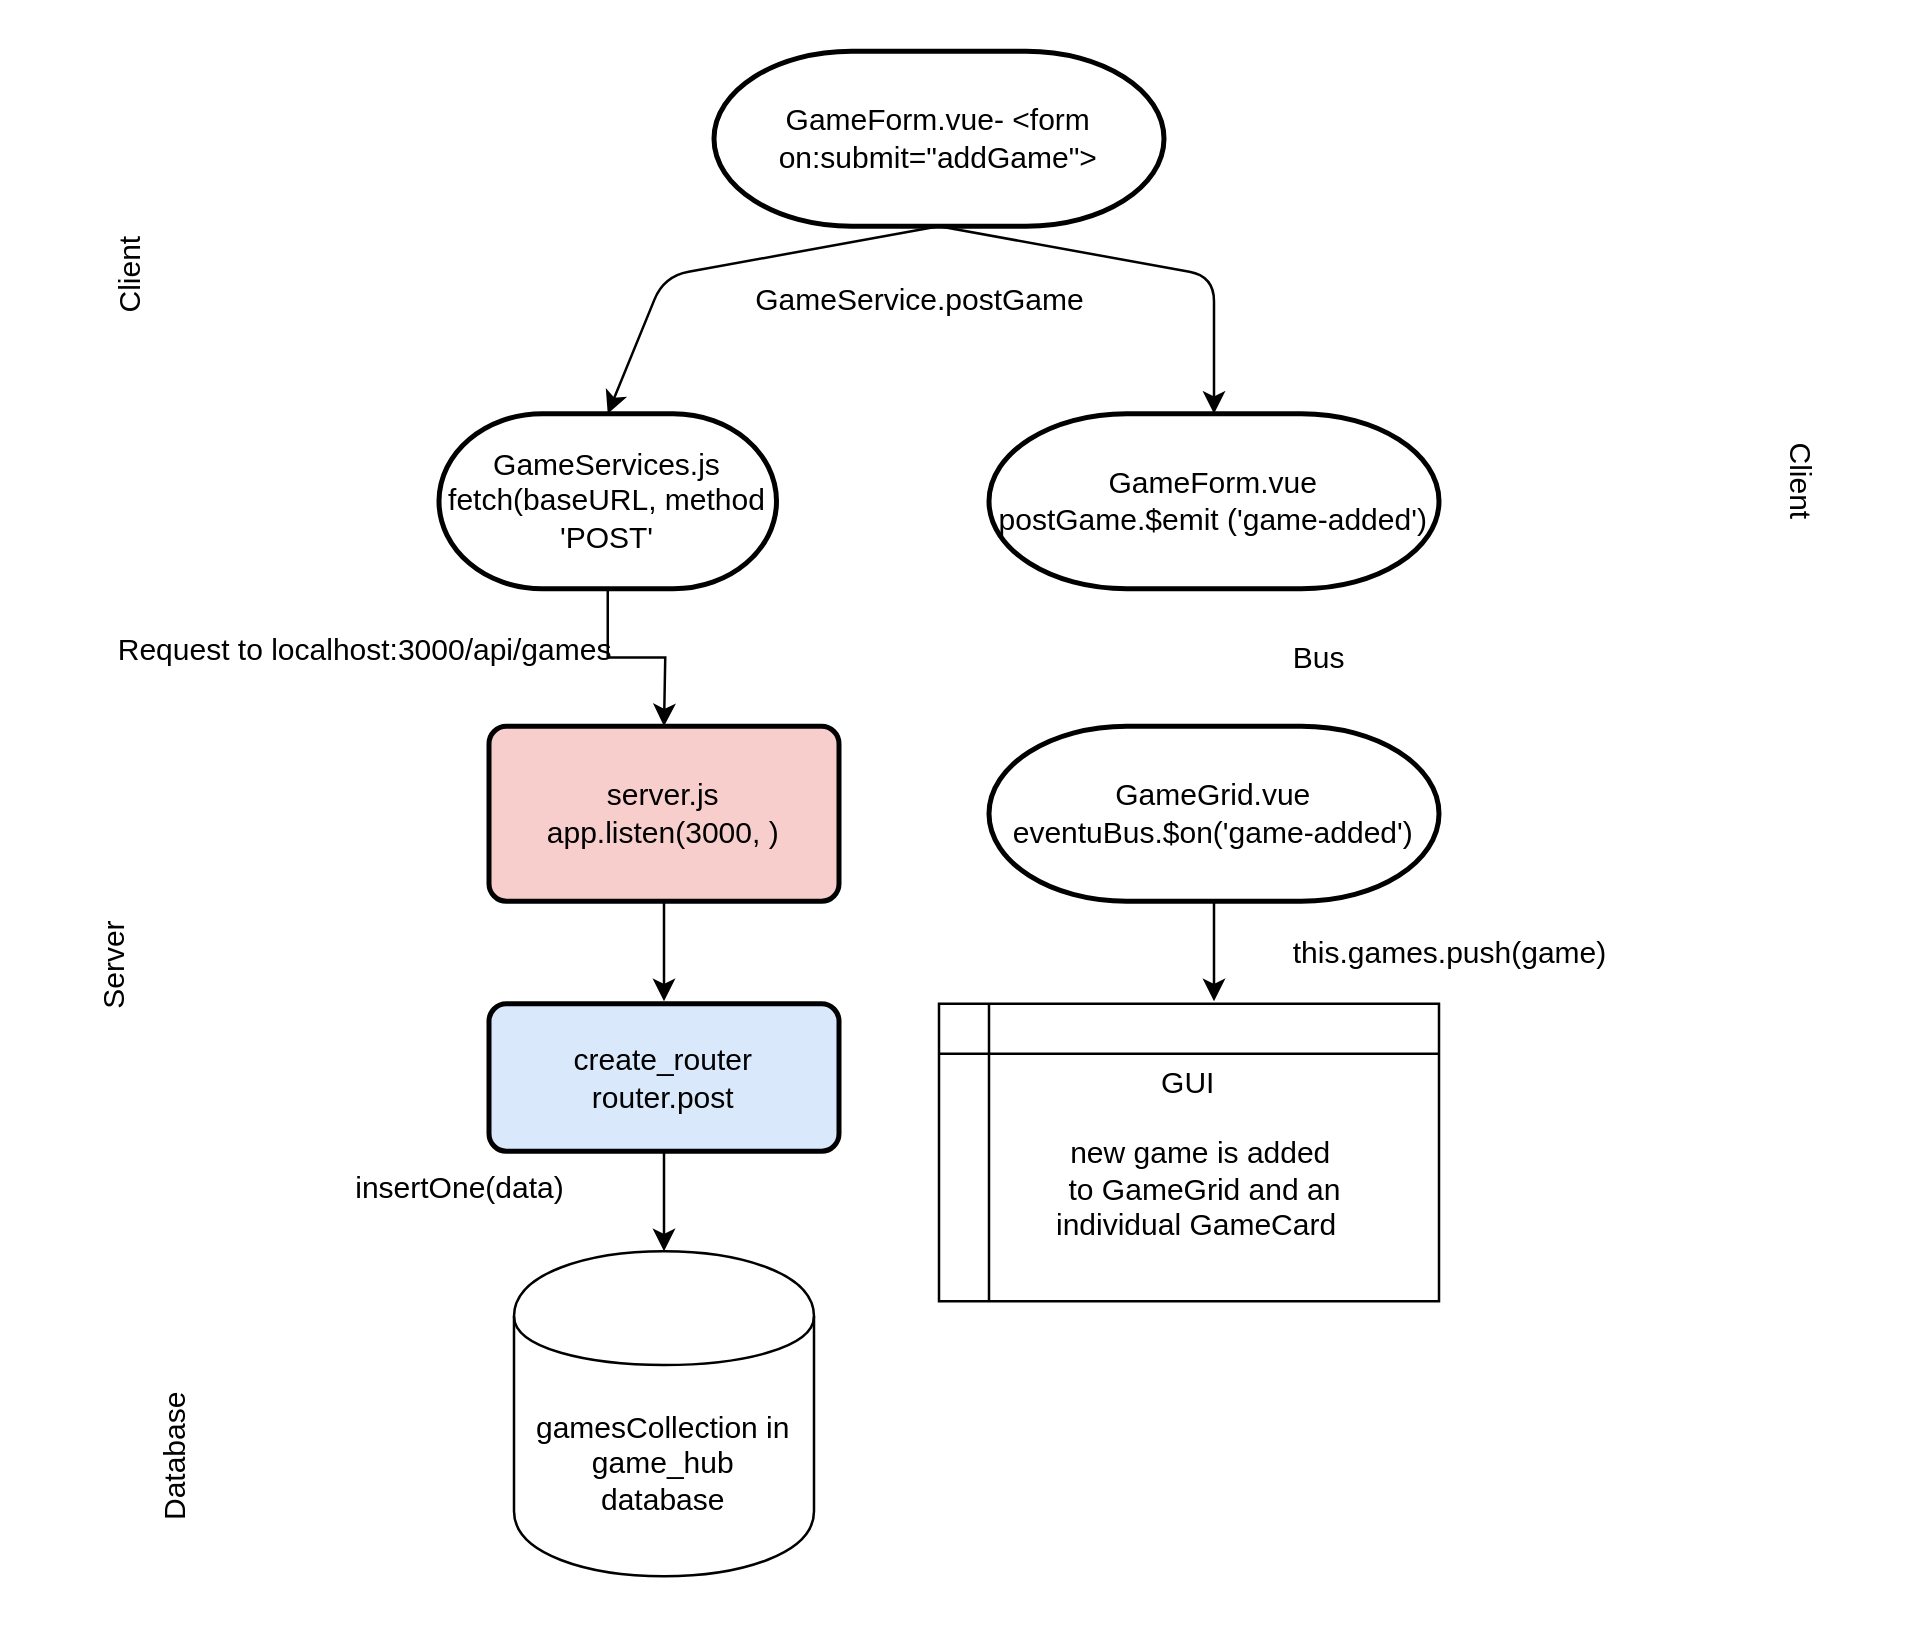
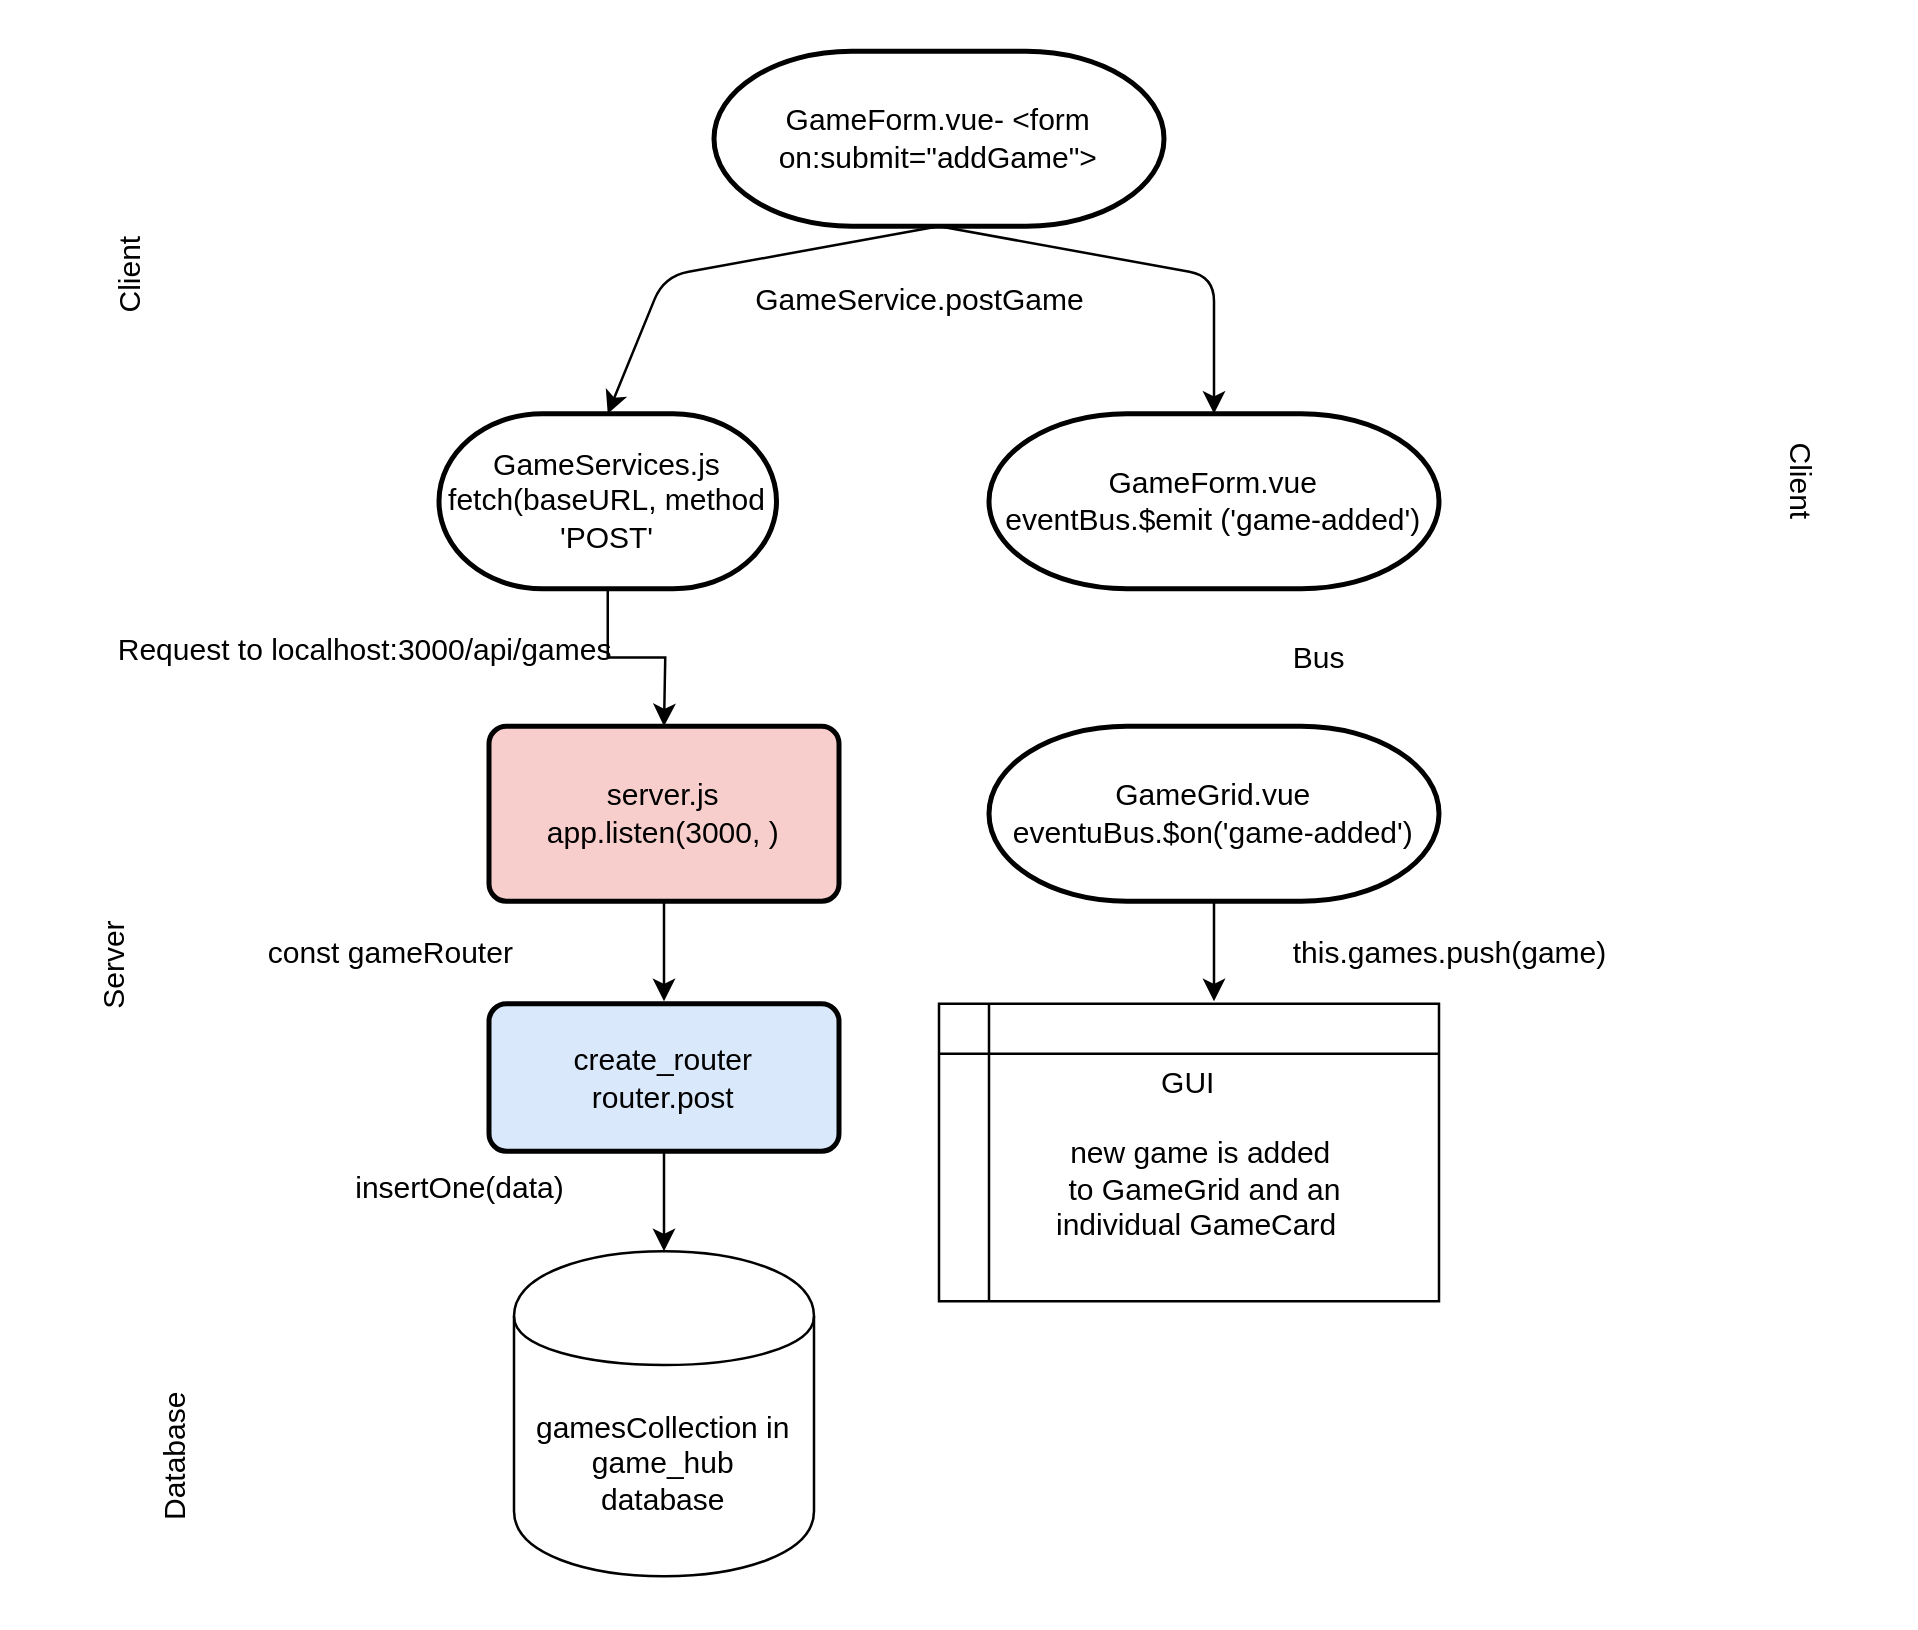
  <mxCell id="0" />
  <mxCell id="1" parent="0" />
  <mxCell id="2" value="GameForm.vue- &amp;lt;form on:submit=&quot;addGame&quot;&amp;gt;" style="strokeWidth=2;html=1;shape=mxgraph.flowchart.terminator;whiteSpace=wrap;" parent="1" vertex="1"><mxGeometry x="285" y="20" width="180" height="70" as="geometry" /></mxCell>
  <mxCell id="3" value="" style="endArrow=classic;html=1;exitX=0.5;exitY=1;exitDx=0;exitDy=0;exitPerimeter=0;entryX=0.5;entryY=0;entryDx=0;entryDy=0;entryPerimeter=0;" parent="1" source="2" target="5" edge="1"><mxGeometry width="50" height="50" relative="1" as="geometry"><mxPoint x="345" y="140" as="sourcePoint" /><mxPoint x="265" y="160" as="targetPoint" /><Array as="points"><mxPoint x="265" y="110" /></Array></mxGeometry></mxCell>
  <mxCell id="4" style="edgeStyle=orthogonalEdgeStyle;rounded=0;orthogonalLoop=1;jettySize=auto;html=1;exitX=0.5;exitY=1;exitDx=0;exitDy=0;exitPerimeter=0;" parent="1" source="5" edge="1"><mxGeometry relative="1" as="geometry"><mxPoint x="265" y="290" as="targetPoint" /></mxGeometry></mxCell>
  <mxCell id="5" value="GameServices.js&lt;br&gt;fetch(baseURL, method 'POST'&lt;br&gt;" style="strokeWidth=2;html=1;shape=mxgraph.flowchart.terminator;whiteSpace=wrap;" parent="1" vertex="1"><mxGeometry x="175" y="165" width="135" height="70" as="geometry" /></mxCell>
- <mxCell id="6" value="GameForm.vue&lt;br&gt;postGame.$emit ('game-added')" style="strokeWidth=2;html=1;shape=mxgraph.flowchart.terminator;whiteSpace=wrap;" parent="1" vertex="1"><mxGeometry x="395" y="165" width="180" height="70" as="geometry" /></mxCell>
+ <mxCell id="6" value="GameForm.vue&lt;br&gt;eventBus.$emit ('game-added')" style="strokeWidth=2;html=1;shape=mxgraph.flowchart.terminator;whiteSpace=wrap;" parent="1" vertex="1"><mxGeometry x="395" y="165" width="180" height="70" as="geometry" /></mxCell>
  <mxCell id="7" value="" style="endArrow=classic;html=1;exitX=0.5;exitY=1;exitDx=0;exitDy=0;exitPerimeter=0;entryX=0.5;entryY=0;entryDx=0;entryDy=0;entryPerimeter=0;" parent="1" source="2" target="6" edge="1"><mxGeometry width="50" height="50" relative="1" as="geometry"><mxPoint x="425" y="140" as="sourcePoint" /><mxPoint x="475" y="90" as="targetPoint" /><Array as="points"><mxPoint x="485" y="110" /></Array></mxGeometry></mxCell>
  <mxCell id="8" value="GameService.postGame" style="text;html=1;resizable=0;points=[];autosize=1;align=left;verticalAlign=top;spacingTop=-4;" parent="1" vertex="1"><mxGeometry x="300" y="110" width="150" height="20" as="geometry" /></mxCell>
  <mxCell id="9" value="Request to localhost:3000/api/games" style="text;html=1;resizable=0;points=[];autosize=1;align=left;verticalAlign=top;spacingTop=-4;" parent="1" vertex="1"><mxGeometry x="45" y="250" width="210" height="20" as="geometry" /></mxCell>
  <mxCell id="10" style="edgeStyle=orthogonalEdgeStyle;rounded=0;orthogonalLoop=1;jettySize=auto;html=1;exitX=0.5;exitY=1;exitDx=0;exitDy=0;" parent="1" source="11" edge="1"><mxGeometry relative="1" as="geometry"><mxPoint x="265" y="400" as="targetPoint" /><Array as="points"><mxPoint x="265" y="360" /></Array></mxGeometry></mxCell>
  <mxCell id="11" value="server.js&lt;br&gt;app.listen(3000, )&lt;br&gt;" style="rounded=1;whiteSpace=wrap;html=1;absoluteArcSize=1;arcSize=14;strokeWidth=2;fillColor=#f8cecc;" parent="1" vertex="1"><mxGeometry x="195" y="290" width="140" height="70" as="geometry" /></mxCell>
+ <mxCell id="12" value="const gameRouter" style="text;html=1;resizable=0;points=[];autosize=1;align=left;verticalAlign=top;spacingTop=-4;" parent="1" vertex="1"><mxGeometry x="105" y="370.5" width="110" height="20" as="geometry" /></mxCell>
  <mxCell id="13" value="" style="edgeStyle=orthogonalEdgeStyle;rounded=0;orthogonalLoop=1;jettySize=auto;html=1;" parent="1" edge="1"><mxGeometry relative="1" as="geometry"><mxPoint x="265" y="410" as="sourcePoint" /><mxPoint x="265" y="410" as="targetPoint" /></mxGeometry></mxCell>
  <mxCell id="14" style="edgeStyle=orthogonalEdgeStyle;rounded=0;orthogonalLoop=1;jettySize=auto;html=1;" parent="1" source="15" edge="1"><mxGeometry relative="1" as="geometry"><mxPoint x="265" y="500" as="targetPoint" /></mxGeometry></mxCell>
  <mxCell id="15" value="create_router&lt;br&gt;router.post&lt;br&gt;" style="rounded=1;whiteSpace=wrap;html=1;absoluteArcSize=1;arcSize=14;strokeWidth=2;fillColor=#dae8fc;" parent="1" vertex="1"><mxGeometry x="195" y="401" width="140" height="59" as="geometry" /></mxCell>
  <mxCell id="16" value="insertOne(data)" style="text;html=1;resizable=0;points=[];autosize=1;align=left;verticalAlign=top;spacingTop=-4;" parent="1" vertex="1"><mxGeometry x="140" y="465" width="100" height="20" as="geometry" /></mxCell>
  <mxCell id="17" value="gamesCollection in game_hub&lt;br&gt;database&lt;br&gt;" style="shape=cylinder;whiteSpace=wrap;html=1;boundedLbl=1;backgroundOutline=1;" parent="1" vertex="1"><mxGeometry x="205" y="500" width="120" height="130" as="geometry" /></mxCell>
  <mxCell id="18" style="edgeStyle=orthogonalEdgeStyle;rounded=0;orthogonalLoop=1;jettySize=auto;html=1;exitX=0.5;exitY=1;exitDx=0;exitDy=0;exitPerimeter=0;" parent="1" source="19" edge="1"><mxGeometry relative="1" as="geometry"><mxPoint x="485" y="400" as="targetPoint" /></mxGeometry></mxCell>
  <mxCell id="19" value="GameGrid.vue&lt;br&gt;eventuBus.$on('game-added')&lt;br&gt;" style="strokeWidth=2;html=1;shape=mxgraph.flowchart.terminator;whiteSpace=wrap;" parent="1" vertex="1"><mxGeometry x="395" y="290" width="180" height="70" as="geometry" /></mxCell>
  <mxCell id="20" value="Bus" style="text;html=1;resizable=0;points=[];autosize=1;align=left;verticalAlign=top;spacingTop=-4;" parent="1" vertex="1"><mxGeometry x="515" y="252.5" width="40" height="20" as="geometry" /></mxCell>
  <mxCell id="21" value="this.games.push(game)" style="text;html=1;resizable=0;points=[];autosize=1;align=left;verticalAlign=top;spacingTop=-4;" parent="1" vertex="1"><mxGeometry x="515" y="370.5" width="140" height="20" as="geometry" /></mxCell>
  <mxCell id="22" value="GUI&lt;br&gt;&lt;br&gt;&amp;nbsp; &amp;nbsp;new game is added &lt;br&gt;&amp;nbsp; &amp;nbsp; to GameGrid and an &lt;br&gt;&amp;nbsp; individual GameCard&lt;br&gt;" style="shape=internalStorage;whiteSpace=wrap;html=1;backgroundOutline=1;" parent="1" vertex="1"><mxGeometry x="375" y="401" width="200" height="119" as="geometry" /></mxCell>
  <mxCell id="23" value="Database" style="text;html=1;resizable=0;points=[];autosize=1;align=left;verticalAlign=top;spacingTop=-4;rotation=-90;" parent="1" vertex="1"><mxGeometry x="35" y="565" width="70" height="20" as="geometry" /></mxCell>
  <mxCell id="24" value="Server" style="text;html=1;resizable=0;points=[];autosize=1;align=left;verticalAlign=top;spacingTop=-4;rotation=-90;" parent="1" vertex="1"><mxGeometry x="20" y="370.5" width="50" height="20" as="geometry" /></mxCell>
  <mxCell id="25" value="Client" style="text;html=1;resizable=0;points=[];autosize=1;align=left;verticalAlign=top;spacingTop=-4;rotation=-90;" parent="1" vertex="1"><mxGeometry x="27" y="92" width="50" height="20" as="geometry" /></mxCell>
  <mxCell id="26" value="Client" style="text;html=1;resizable=0;points=[];autosize=1;align=left;verticalAlign=top;spacingTop=-4;rotation=90;" parent="1" vertex="1"><mxGeometry x="695" y="190" width="50" height="20" as="geometry" /></mxCell>
